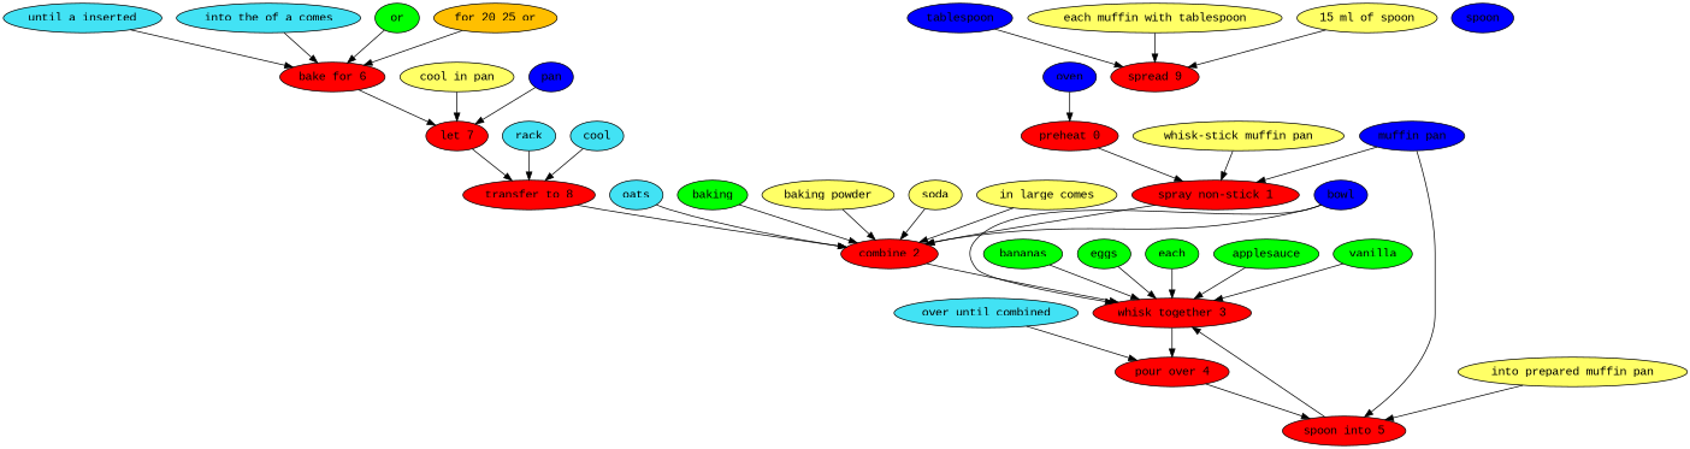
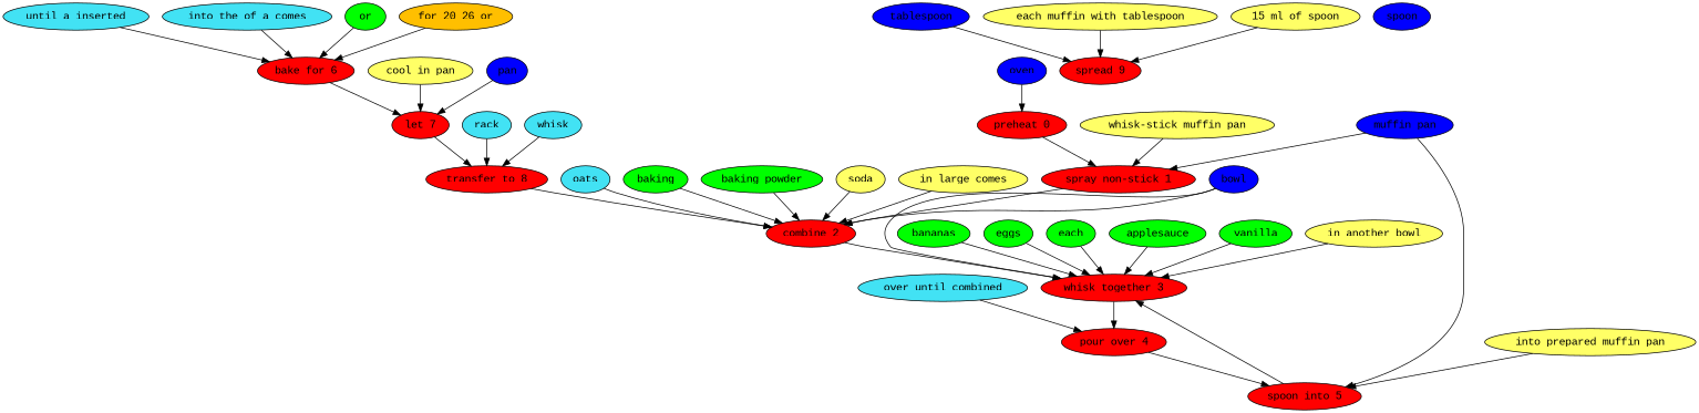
  digraph {
    fontname="Liberation Mono"
    node [fillcolor=red fontname="Liberation Mono" style=filled]
    edge [fontname="Liberation Mono"]
    "preheat 0"
    "spray non-stick 1"
    "combine 2"
    oven [fillcolor="#0000ff"]
    "whisk together 3"
    "muffin pan" [fillcolor="#0000ff"]
    "spoon into 5"
    n8 [fillcolor="#ffff66" label="whisk-stick muffin pan"]
    pan [fillcolor="#0000ff"]
    "let 7"
    "transfer to 8"
    "pour over 4"
    oats [fillcolor="#42e2f4"]
    baking [fillcolor=green]
-   "baking powder" [fillcolor="#ffff66"]
+   "baking powder" [fillcolor=green]
    soda [fillcolor="#ffff66"]
    bowl [fillcolor="#0000ff"]
    n18 [fillcolor="#ffff66" label="in large comes"]
    bananas [fillcolor=green]
    eggs [fillcolor=green]
    n21 [fillcolor=green label=each]
    applesauce [fillcolor=green]
    vanilla [fillcolor=green]
+   "in another bowl" [fillcolor="#ffff66"]
    "over until combined" [fillcolor="#42e2f4"]
    "into prepared muffin pan" [fillcolor="#ffff66"]
    "bake for 6"
    "until a inserted" [fillcolor="#42e2f4"]
    "into the of a comes" [fillcolor="#42e2f4"]
    or [fillcolor=green]
-   "for 20 25 or" [fillcolor="#FFBF00"]
+   "for 20 25 or" [fillcolor="#FFBF00" label="for 20 26 or"]
    "cool in pan" [fillcolor="#ffff66"]
    rack [fillcolor="#42e2f4"]
-   cool [fillcolor="#42e2f4"]
+   cool [fillcolor="#42e2f4" label=whisk]
    "spread 9"
    tablespoon [fillcolor="#0000ff"]
    "each muffin with tablespoon" [fillcolor="#ffff66"]
    spoon [fillcolor="#0000ff"]
    "15 ml of spoon" [fillcolor="#ffff66"]
    "preheat 0" -> "spray non-stick 1"
    "spray non-stick 1" -> "combine 2"
    "combine 2" -> "whisk together 3"
    oven -> "preheat 0"
    "whisk together 3" -> "pour over 4"
    "muffin pan" -> "spray non-stick 1"
    "muffin pan" -> "spoon into 5"
    "spoon into 5" -> "whisk together 3"
    n8 -> "spray non-stick 1"
    pan -> "let 7"
    "let 7" -> "transfer to 8"
    "transfer to 8" -> "combine 2"
    "pour over 4" -> "spoon into 5"
    oats -> "combine 2"
    baking -> "combine 2"
    "baking powder" -> "combine 2"
    soda -> "combine 2"
    bowl -> "combine 2"
    bowl -> "whisk together 3"
    n18 -> "combine 2"
    bananas -> "whisk together 3"
    eggs -> "whisk together 3"
    n21 -> "whisk together 3"
    applesauce -> "whisk together 3"
    vanilla -> "whisk together 3"
+   "in another bowl" -> "whisk together 3"
    "over until combined" -> "pour over 4"
    "into prepared muffin pan" -> "spoon into 5"
    "bake for 6" -> "let 7"
    "until a inserted" -> "bake for 6"
    "into the of a comes" -> "bake for 6"
    or -> "bake for 6"
    "for 20 25 or" -> "bake for 6"
    "cool in pan" -> "let 7"
    rack -> "transfer to 8"
    cool -> "transfer to 8"
    tablespoon -> "spread 9"
    "each muffin with tablespoon" -> "spread 9"
    "15 ml of spoon" -> "spread 9"
  }
